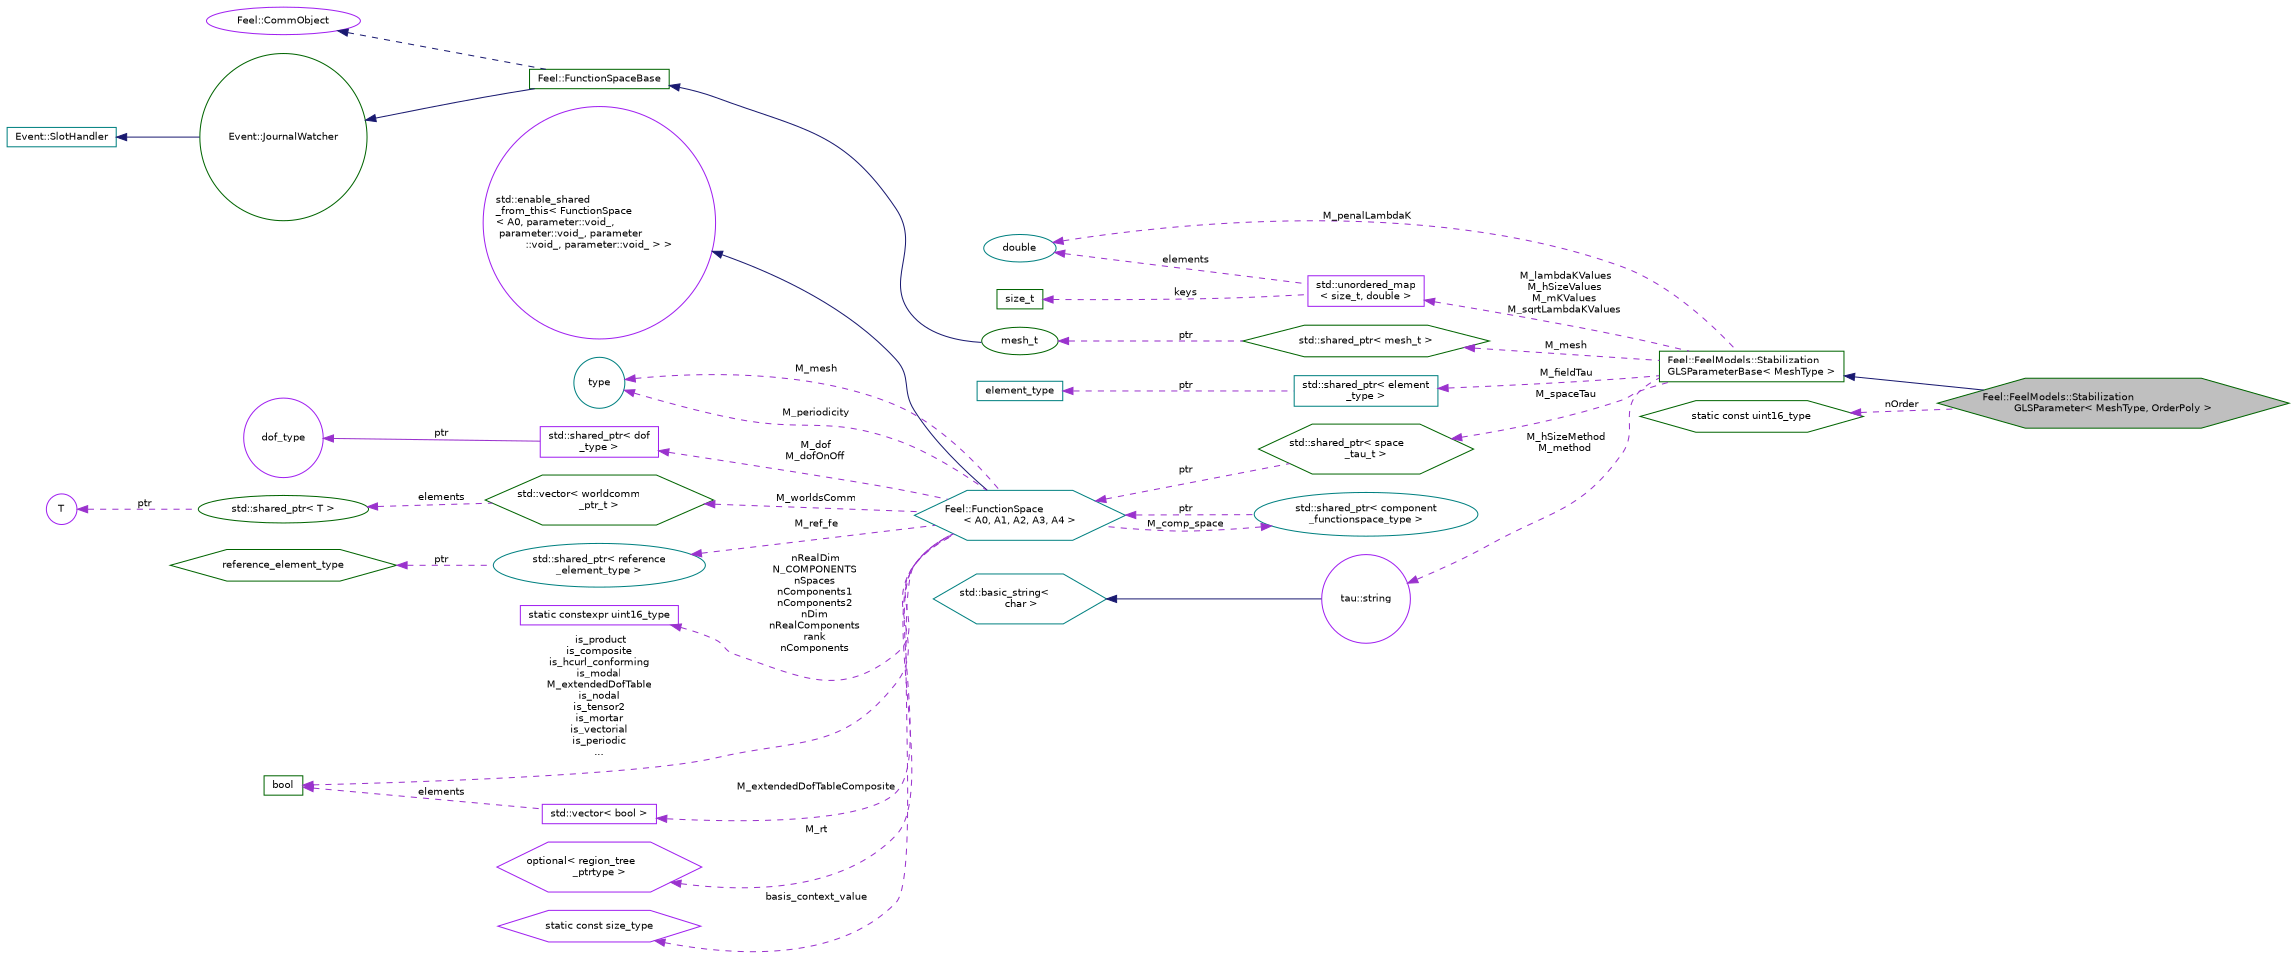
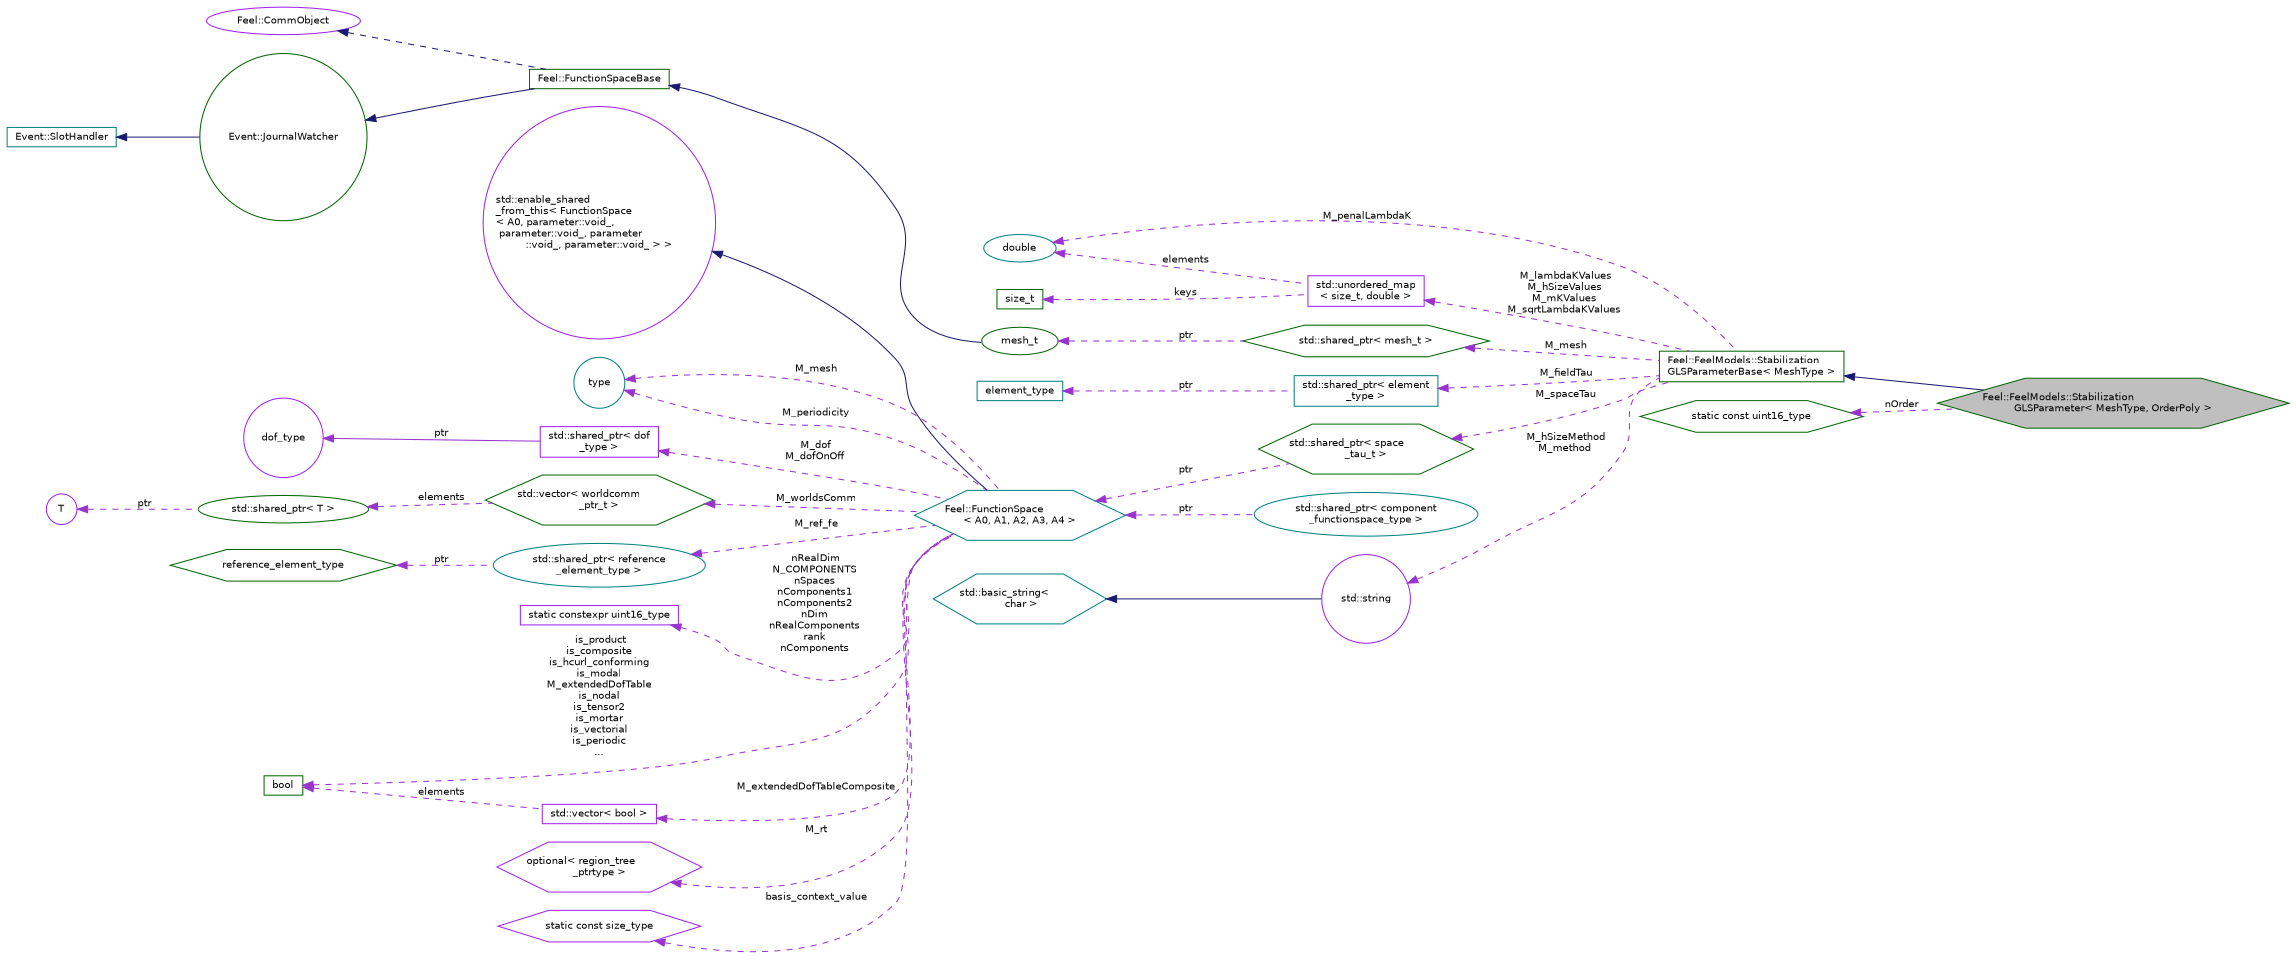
  digraph {
    rankdir=LR
    node [color=darkgreen fillcolor=white fontname=Helvetica fontsize=10 shape=box style=filled]
    edge [color=darkorchid3 dir=back fontname=Helvetica fontsize=10 labelfontname=Helvetica labelfontsize=10 style=dashed]
    n1 [fillcolor=grey75 fontcolor=black height=0.2 label="Feel::FeelModels::Stabilization\lGLSParameter\< MeshType, OrderPoly \>" shape=hexagon width=0.4]
    n2 [height=0.2 label="Feel::FeelModels::Stabilization\lGLSParameterBase\< MeshType \>" width=0.4]
    n3 [color=purple height=0.2 label="std::unordered_map\l\< size_t, double \>" width=0.4]
    n4 [color=teal height=0.2 label=double shape=ellipse width=0.4]
    n5 [height=0.2 label=size_t width=0.4]
    n6 [height=0.2 label="std::shared_ptr\< mesh_t \>" shape=hexagon width=0.4]
    n7 [height=0.2 label=mesh_t shape=ellipse width=0.4]
    n8 [color=teal height=0.2 label="std::shared_ptr\< element\l_type \>" width=0.4]
    n9 [color=teal height=0.2 label=element_type width=0.4]
    n10 [height=0.2 label="std::shared_ptr\< space\l_tau_t \>" shape=hexagon width=0.4]
    n11 [color=teal height=0.2 label="Feel::FunctionSpace\l\< A0, A1, A2, A3, A4 \>" shape=hexagon width=0.4]
    n12 [color=teal height=0.2 label="std::shared_ptr\< component\l_functionspace_type \>" shape=ellipse width=0.4]
    n13 [height=0.2 label="Feel::FunctionSpaceBase" width=0.4]
    n14 [color=purple height=0.2 label="Feel::CommObject" shape=ellipse width=0.4]
    n15 [height=0.2 label="Event::JournalWatcher" shape=circle width=0.4]
    n16 [color=teal height=0.2 label="Event::SlotHandler" width=0.4]
    n17 [color=purple height=0.2 label="std::enable_shared\l_from_this\< FunctionSpace\l\< A0, parameter::void_,\l parameter::void_, parameter\l::void_, parameter::void_ \> \>" shape=circle width=0.4]
    n18 [color=teal height=0.2 label=type shape=circle width=0.4]
    n19 [color=purple height=0.2 label="std::shared_ptr\< dof\l_type \>" width=0.4]
    n20 [color=purple height=0.2 label=dof_type shape=circle width=0.4]
    n21 [height=0.2 label="std::vector\< worldcomm\l_ptr_t \>" shape=hexagon width=0.4]
    n22 [height=0.2 label="std::shared_ptr\< T \>" shape=ellipse width=0.4]
    n23 [color=purple height=0.2 label=T shape=circle width=0.4]
    n24 [color=teal height=0.2 label="std::shared_ptr\< reference\l_element_type \>" shape=ellipse width=0.4]
    n25 [height=0.2 label=reference_element_type shape=hexagon width=0.4]
    n26 [color=purple height=0.2 label="static constexpr uint16_type" width=0.4]
    n27 [height=0.2 label=bool width=0.4]
    n28 [color=purple height=0.2 label="std::vector\< bool \>" width=0.4]
    n29 [color=purple height=0.2 label="optional\< region_tree\l_ptrtype \>" shape=hexagon width=0.4]
    n30 [color=purple height=0.2 label="static const size_type" shape=hexagon width=0.4]
-   n31 [color=purple height=0.2 label="tau::string" shape=circle width=0.4]
+   n31 [color=purple height=0.2 label="std::string" shape=circle width=0.4]
    n32 [color=teal height=0.2 label="std::basic_string\<\l char \>" shape=hexagon width=0.4]
    n33 [height=0.2 label="static const uint16_type" shape=hexagon width=0.4]
    n2 -> n1 [color=midnightblue style=solid]
    n3 -> n2 [label=" M_lambdaKValues\nM_hSizeValues\nM_mKValues\nM_sqrtLambdaKValues"]
    n4 -> n2 [label=" M_penalLambdaK"]
    n4 -> n3 [label=" elements"]
    n5 -> n3 [label=" keys"]
    n6 -> n2 [label=" M_mesh"]
    n7 -> n6 [label=" ptr"]
    n8 -> n2 [label=" M_fieldTau"]
    n9 -> n8 [label=" ptr"]
    n10 -> n2 [label=" M_spaceTau"]
    n11 -> n10 [label=" ptr"]
    n11 -> n12 [label=" ptr"]
-   n12 -> n11 [label=" M_comp_space"]
    n13 -> n7 [color=midnightblue style=solid]
    n14 -> n13 [color=midnightblue]
    n15 -> n13 [color=midnightblue style=solid]
    n16 -> n15 [color=midnightblue style=solid]
    n17 -> n11 [color=midnightblue style=solid]
    n18 -> n11 [label=" M_mesh"]
    n18 -> n11 [label=" M_periodicity"]
    n19 -> n11 [label=" M_dof\nM_dofOnOff"]
    n20 -> n19 [label=" ptr" style=solid]
    n21 -> n11 [label=" M_worldsComm"]
    n22 -> n21 [label=" elements"]
    n23 -> n22 [label=" ptr"]
    n24 -> n11 [label=" M_ref_fe"]
    n25 -> n24 [label=" ptr"]
    n26 -> n11 [label=" nRealDim\nN_COMPONENTS\nnSpaces\nnComponents1\nnComponents2\nnDim\nnRealComponents\nrank\nnComponents"]
    n27 -> n11 [label=" is_product\nis_composite\nis_hcurl_conforming\nis_modal\nM_extendedDofTable\nis_nodal\nis_tensor2\nis_mortar\nis_vectorial\nis_periodic\n..."]
    n27 -> n28 [label=" elements"]
    n28 -> n11 [label=" M_extendedDofTableComposite"]
    n29 -> n11 [label=" M_rt"]
    n30 -> n11 [label=" basis_context_value"]
    n31 -> n2 [label=" M_hSizeMethod\nM_method"]
    n32 -> n31 [color=midnightblue style=solid]
    n33 -> n1 [label=" nOrder"]
  }
